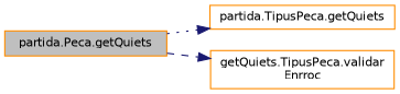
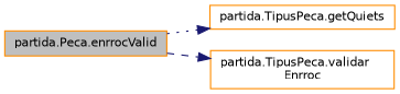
  digraph {
    rankdir=LR
    node [color=darkorange fillcolor=white fontname=Helvetica fontsize=10 shape=record style=filled]
    edge [color=midnightblue fontname=Helvetica fontsize=10 labelfontname=Helvetica labelfontsize=10]
-   n1 [fillcolor=grey75 fontcolor=black height=0.2 label="partida.Peca.getQuiets" width=0.4]
+   n1 [fillcolor=grey75 fontcolor=black height=0.2 label="partida.Peca.enrrocValid" width=0.4]
    n2 [height=0.2 label="partida.TipusPeca.getQuiets" width=0.4]
-   n3 [height=0.2 label="getQuiets.TipusPeca.validar\lEnrroc" width=0.4]
+   n3 [height=0.2 label="partida.TipusPeca.validar\lEnrroc" width=0.4]
    n1 -> n2 [style=dotted]
    n1 -> n3 [style=dashed]
  }
